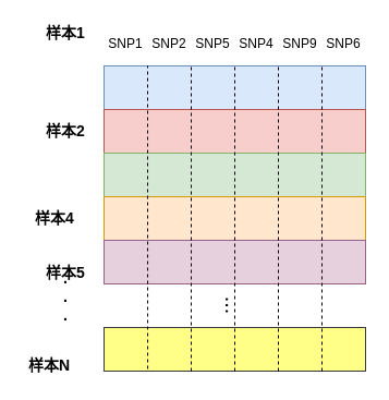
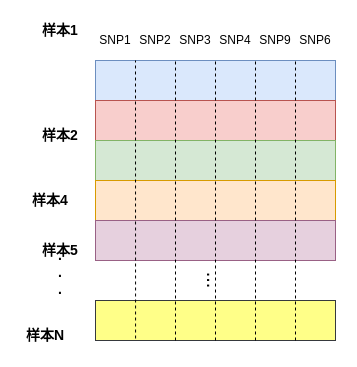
  <mxCell id="0" />
  <mxCell id="1" parent="0" />
  <mxCell id="2" value="" style="rounded=0;whiteSpace=wrap;html=1;fillColor=#dae8fc;strokeColor=#6c8ebf;" vertex="1" parent="1"><mxGeometry x="95" y="60" width="240" height="40" as="geometry" /></mxCell>
  <mxCell id="3" value="" style="rounded=0;whiteSpace=wrap;html=1;fillColor=#f8cecc;strokeColor=#b85450;" vertex="1" parent="1"><mxGeometry x="95" y="100" width="240" height="40" as="geometry" /></mxCell>
  <mxCell id="4" value="" style="rounded=0;whiteSpace=wrap;html=1;fillColor=#d5e8d4;strokeColor=#82b366;" vertex="1" parent="1"><mxGeometry x="95" y="140" width="240" height="40" as="geometry" /></mxCell>
  <mxCell id="5" value="" style="rounded=0;whiteSpace=wrap;html=1;fillColor=#ffe6cc;strokeColor=#d79b00;" vertex="1" parent="1"><mxGeometry x="95" y="180" width="240" height="40" as="geometry" /></mxCell>
  <mxCell id="6" value="" style="rounded=0;whiteSpace=wrap;html=1;fillColor=#e6d0de;strokeColor=#996185;" vertex="1" parent="1"><mxGeometry x="95" y="220" width="240" height="40" as="geometry" /></mxCell>
  <mxCell id="7" value="" style="rounded=0;whiteSpace=wrap;html=1;fillColor=#ffff88;strokeColor=#36393d;" vertex="1" parent="1"><mxGeometry x="95" y="300" width="240" height="40" as="geometry" /></mxCell>
  <mxCell id="8" value="&lt;font style=&quot;font-size: 20px&quot;&gt;...&lt;/font&gt;" style="text;html=1;strokeColor=none;fillColor=none;align=center;verticalAlign=middle;whiteSpace=wrap;rounded=0;rotation=90;" vertex="1" parent="1"><mxGeometry x="195" y="270" width="40" height="20" as="geometry" /></mxCell>
  <mxCell id="9" value="" style="endArrow=none;dashed=1;html=1;exitX=0.167;exitY=0.95;exitDx=0;exitDy=0;exitPerimeter=0;" edge="1" parent="1" source="7"><mxGeometry width="50" height="50" relative="1" as="geometry"><mxPoint x="415" y="340" as="sourcePoint" /><mxPoint x="135" y="60" as="targetPoint" /></mxGeometry></mxCell>
  <mxCell id="10" value="" style="endArrow=none;dashed=1;html=1;exitX=0.167;exitY=0.95;exitDx=0;exitDy=0;exitPerimeter=0;" edge="1" parent="1"><mxGeometry width="50" height="50" relative="1" as="geometry"><mxPoint x="175" y="340" as="sourcePoint" /><mxPoint x="175" y="60" as="targetPoint" /></mxGeometry></mxCell>
  <mxCell id="11" value="" style="endArrow=none;dashed=1;html=1;exitX=0.167;exitY=0.95;exitDx=0;exitDy=0;exitPerimeter=0;" edge="1" parent="1"><mxGeometry width="50" height="50" relative="1" as="geometry"><mxPoint x="215" y="340" as="sourcePoint" /><mxPoint x="215" y="60" as="targetPoint" /></mxGeometry></mxCell>
  <mxCell id="12" value="" style="endArrow=none;dashed=1;html=1;exitX=0.167;exitY=0.95;exitDx=0;exitDy=0;exitPerimeter=0;" edge="1" parent="1"><mxGeometry width="50" height="50" relative="1" as="geometry"><mxPoint x="255" y="340" as="sourcePoint" /><mxPoint x="255" y="60" as="targetPoint" /></mxGeometry></mxCell>
  <mxCell id="13" value="" style="endArrow=none;dashed=1;html=1;exitX=0.167;exitY=0.95;exitDx=0;exitDy=0;exitPerimeter=0;" edge="1" parent="1"><mxGeometry width="50" height="50" relative="1" as="geometry"><mxPoint x="295" y="340" as="sourcePoint" /><mxPoint x="295" y="60" as="targetPoint" /></mxGeometry></mxCell>
  <mxCell id="14" value="&lt;font style=&quot;font-size: 14px&quot;&gt;&lt;b&gt;样本1&lt;/b&gt;&lt;/font&gt;" style="text;html=1;strokeColor=none;fillColor=none;align=center;verticalAlign=middle;whiteSpace=wrap;rounded=0;" vertex="1" parent="1"><mxGeometry x="35" y="20" width="50" height="20" as="geometry" /></mxCell>
- <mxCell id="15" value="&lt;font style=&quot;font-size: 14px&quot;&gt;&lt;b&gt;样本2&lt;/b&gt;&lt;/font&gt;" style="text;html=1;strokeColor=none;fillColor=none;align=center;verticalAlign=middle;whiteSpace=wrap;rounded=0;" vertex="1" parent="1"><mxGeometry x="35" y="110" width="50" height="20" as="geometry" /></mxCell>
+ <mxCell id="15" value="&lt;font style=&quot;font-size: 14px&quot;&gt;&lt;b&gt;样本2&lt;/b&gt;&lt;/font&gt;" style="text;html=1;strokeColor=none;fillColor=none;align=center;verticalAlign=middle;whiteSpace=wrap;rounded=0;" vertex="1" parent="1"><mxGeometry x="35" y="125" width="50" height="20" as="geometry" /></mxCell>
  <mxCell id="16" value="&lt;font style=&quot;font-size: 14px&quot;&gt;&lt;b&gt;样本4&lt;/b&gt;&lt;/font&gt;" style="text;html=1;strokeColor=none;fillColor=none;align=center;verticalAlign=middle;whiteSpace=wrap;rounded=0;" vertex="1" parent="1"><mxGeometry x="25" y="190" width="50" height="20" as="geometry" /></mxCell>
  <mxCell id="17" value="&lt;font style=&quot;font-size: 14px&quot;&gt;&lt;b&gt;样本5&lt;/b&gt;&lt;/font&gt;" style="text;html=1;strokeColor=none;fillColor=none;align=center;verticalAlign=middle;whiteSpace=wrap;rounded=0;" vertex="1" parent="1"><mxGeometry x="35" y="240" width="50" height="20" as="geometry" /></mxCell>
  <mxCell id="18" value="&lt;span style=&quot;font-size: 14px&quot;&gt;&lt;b&gt;.&lt;br&gt;.&lt;br&gt;.&lt;br&gt;&lt;br&gt;&lt;/b&gt;&lt;/span&gt;" style="text;html=1;strokeColor=none;fillColor=none;align=center;verticalAlign=middle;whiteSpace=wrap;rounded=0;" vertex="1" parent="1"><mxGeometry x="35" y="270" width="50" height="20" as="geometry" /></mxCell>
  <mxCell id="19" value="&lt;font style=&quot;font-size: 14px&quot;&gt;&lt;b&gt;样本N&lt;/b&gt;&lt;/font&gt;" style="text;html=1;strokeColor=none;fillColor=none;align=center;verticalAlign=middle;whiteSpace=wrap;rounded=0;" vertex="1" parent="1"><mxGeometry x="20" y="325" width="50" height="20" as="geometry" /></mxCell>
  <mxCell id="20" value="SNP1" style="text;html=1;strokeColor=none;fillColor=none;align=center;verticalAlign=middle;whiteSpace=wrap;rounded=0;" vertex="1" parent="1"><mxGeometry x="95" y="30" width="40" height="20" as="geometry" /></mxCell>
  <mxCell id="21" value="SNP2" style="text;html=1;strokeColor=none;fillColor=none;align=center;verticalAlign=middle;whiteSpace=wrap;rounded=0;" vertex="1" parent="1"><mxGeometry x="135" y="30" width="40" height="20" as="geometry" /></mxCell>
- <mxCell id="22" value="SNP5" style="text;html=1;strokeColor=none;fillColor=none;align=center;verticalAlign=middle;whiteSpace=wrap;rounded=0;" vertex="1" parent="1"><mxGeometry x="175" y="30" width="40" height="20" as="geometry" /></mxCell>
+ <mxCell id="22" value="SNP3" style="text;html=1;strokeColor=none;fillColor=none;align=center;verticalAlign=middle;whiteSpace=wrap;rounded=0;" vertex="1" parent="1"><mxGeometry x="175" y="30" width="40" height="20" as="geometry" /></mxCell>
  <mxCell id="23" value="SNP4" style="text;html=1;strokeColor=none;fillColor=none;align=center;verticalAlign=middle;whiteSpace=wrap;rounded=0;" vertex="1" parent="1"><mxGeometry x="215" y="30" width="40" height="20" as="geometry" /></mxCell>
  <mxCell id="24" value="SNP9" style="text;html=1;strokeColor=none;fillColor=none;align=center;verticalAlign=middle;whiteSpace=wrap;rounded=0;" vertex="1" parent="1"><mxGeometry x="255" y="30" width="40" height="20" as="geometry" /></mxCell>
  <mxCell id="25" value="SNP6" style="text;html=1;strokeColor=none;fillColor=none;align=center;verticalAlign=middle;whiteSpace=wrap;rounded=0;" vertex="1" parent="1"><mxGeometry x="295" y="30" width="40" height="20" as="geometry" /></mxCell>
